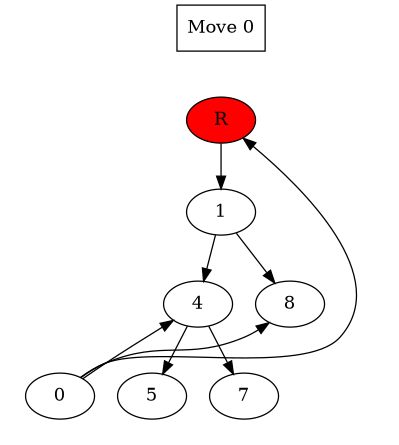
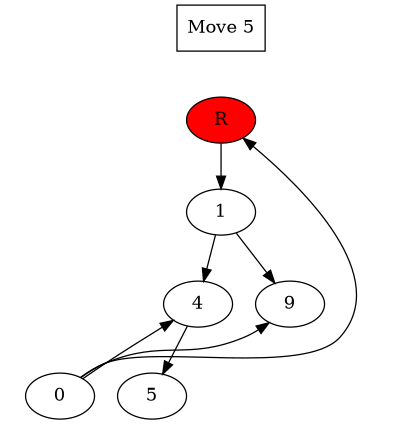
  digraph {
    n1 [fillcolor="#ff0000" label=R style=filled]
    1
-   8
+   8 [label=9]
    4
-   7
    5
    n7 [label=0]
-   n8 [label="Move 0" shape=box]
+   n8 [label="Move 5" shape=box]
    subgraph cluster_1 {
      peripheries=0
      n1
    }
    subgraph cluster_2 {
      peripheries=0
      1
    }
    subgraph cluster_3 {
      peripheries=0
      8
      4
    }
    subgraph cluster_4 {
      peripheries=0
-     7
      5
      n7
    }
    n1 -> 1
    1 -> 8
    1 -> 4
-   4 -> 7
    4 -> 5
    n7 -> n1 [constraint=false]
    n7 -> 8 [constraint=false]
    n7 -> 4 [constraint=false]
    n8 -> n1 [style=invis]
  }
